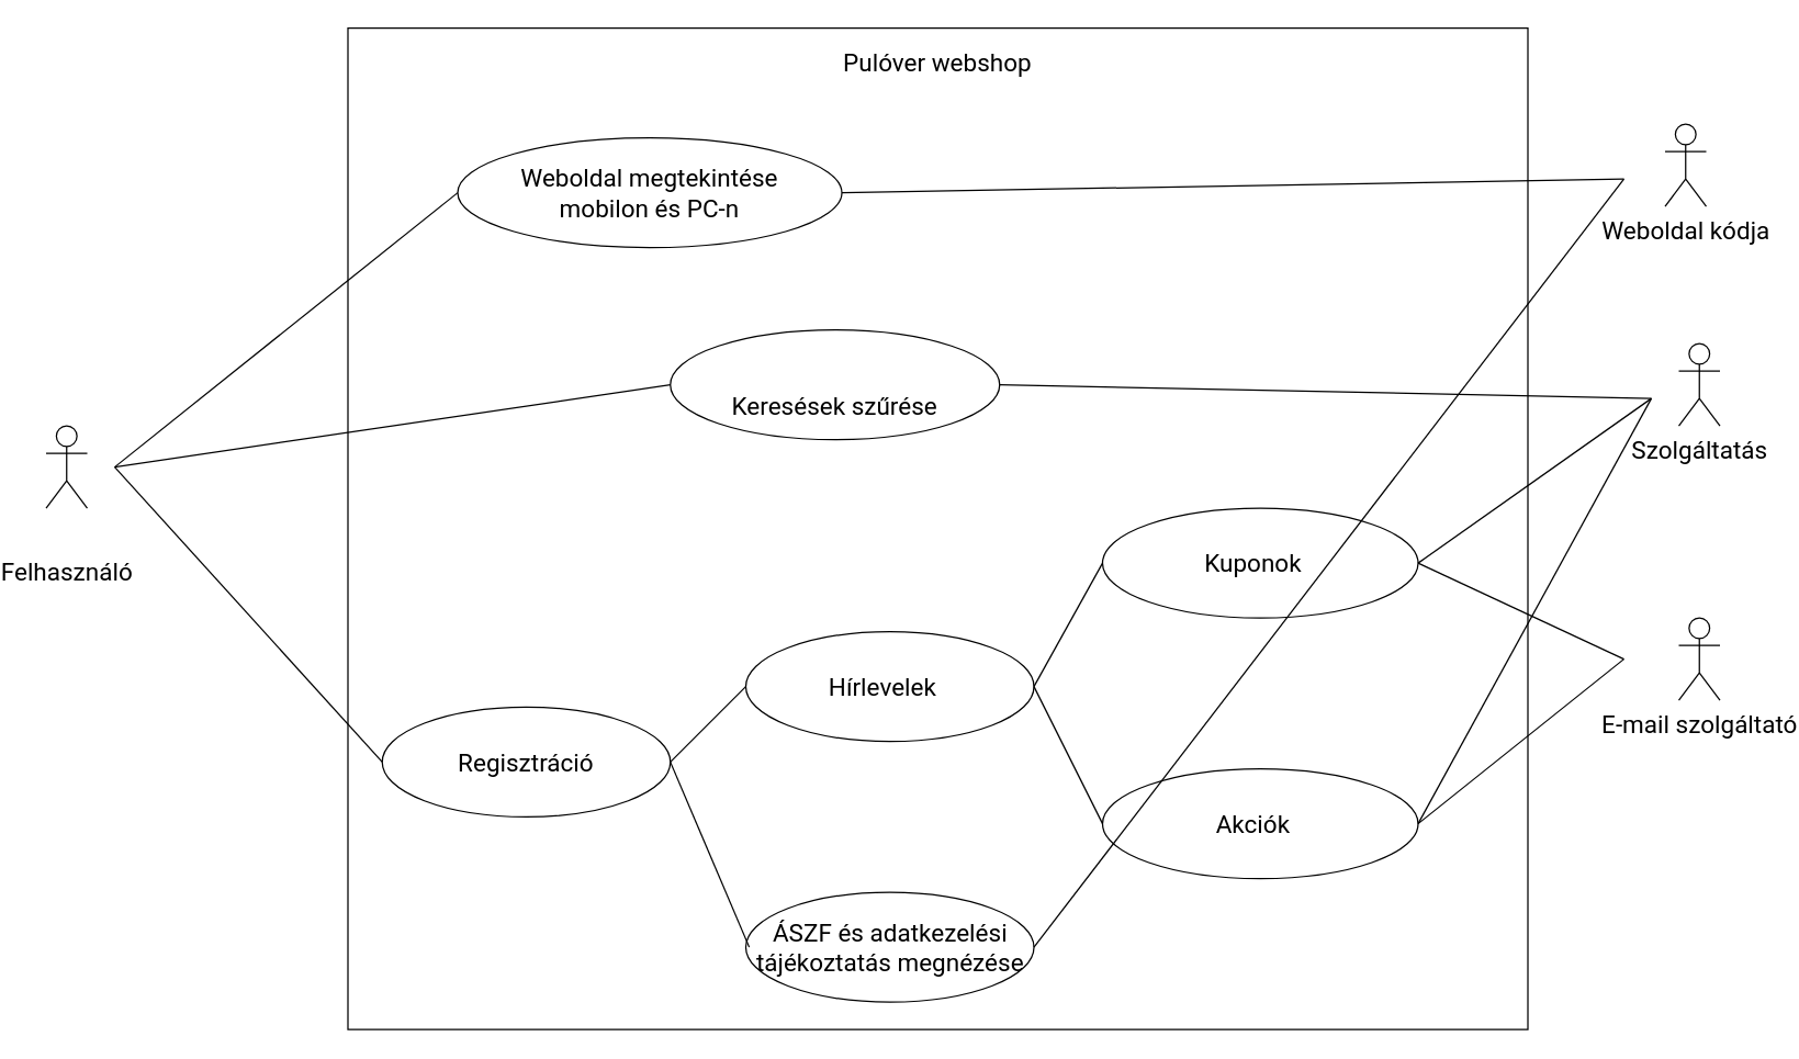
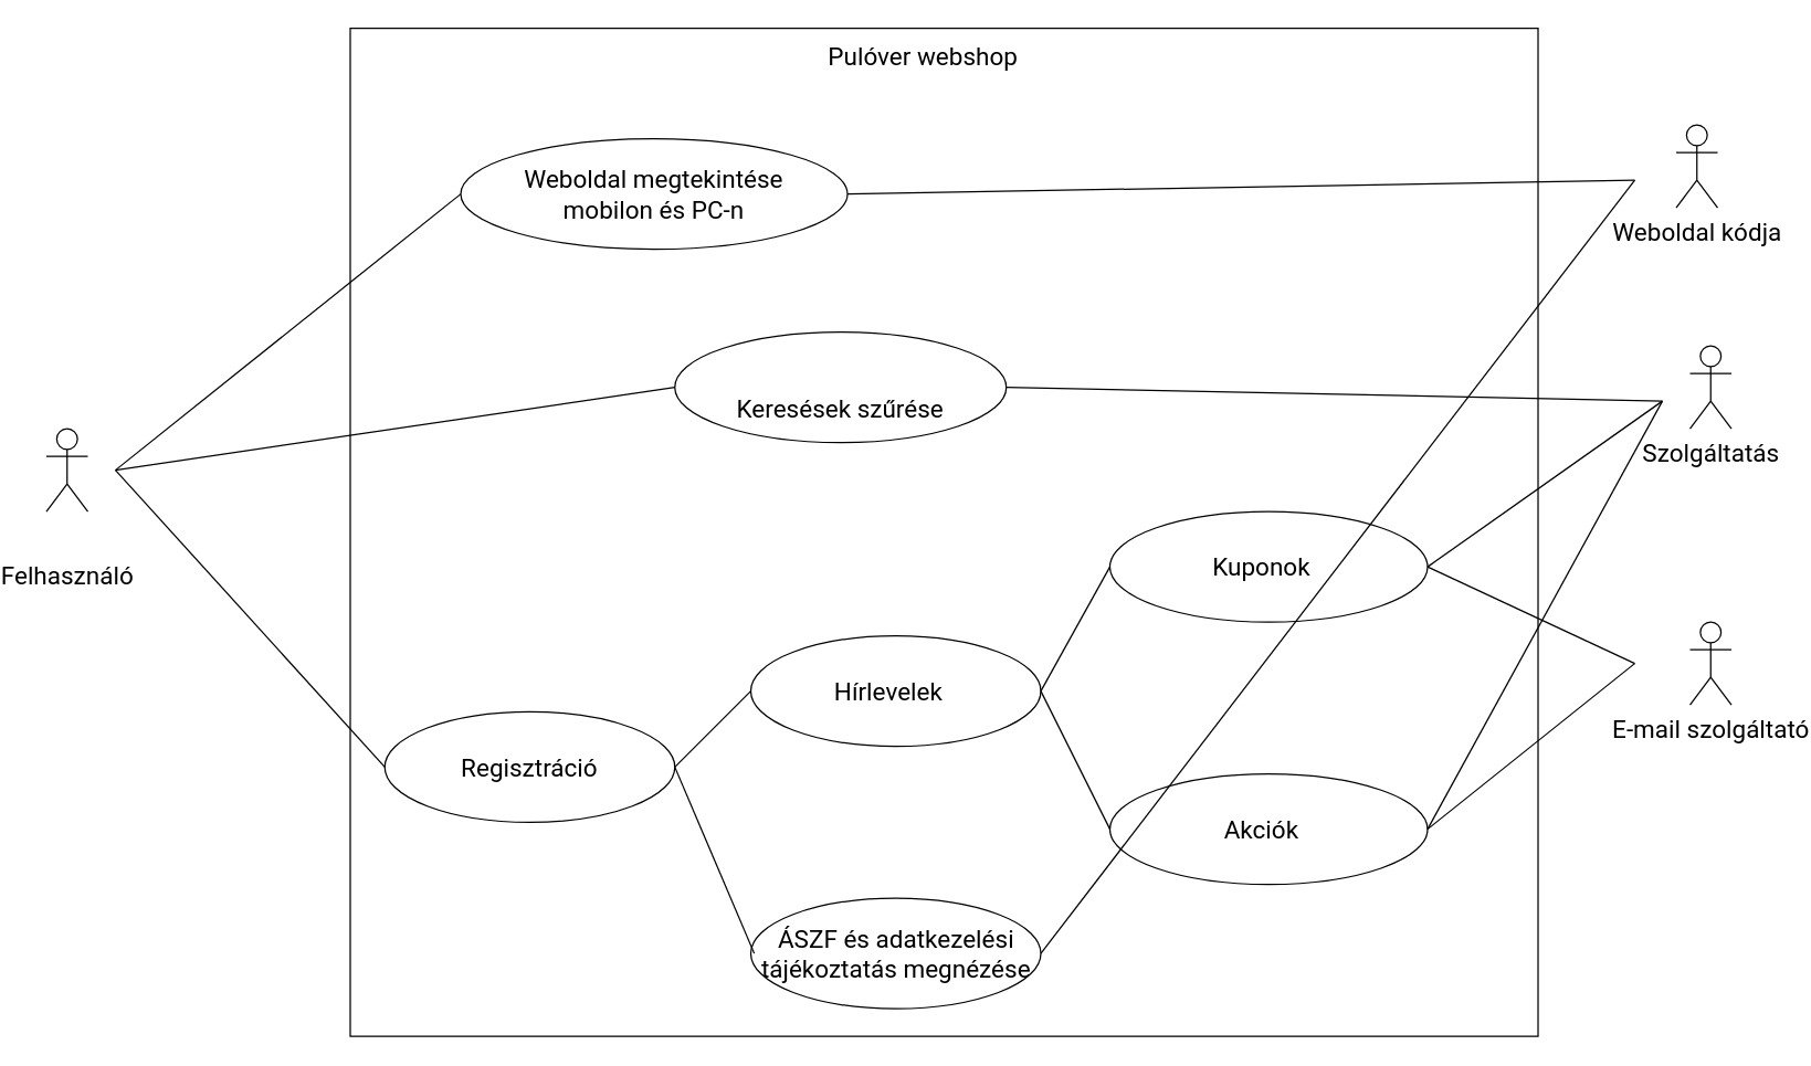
  <mxCell id="0" />
  <mxCell id="1" parent="0" />
  <mxCell id="2" value="Felhasználó" style="shape=umlActor;verticalLabelPosition=bottom;verticalAlign=bottom;outlineConnect=0;fontSize=18;fontFamily=Roboto;fontSource=https%3A%2F%2Ffonts.googleapis.com%2Fcss%3Ffamily%3DRoboto;html=1;align=center;rounded=0;" vertex="1" parent="1"><mxGeometry x="20" y="310" width="30" height="60" as="geometry" /></mxCell>
  <mxCell id="3" value="" style="rounded=0;whiteSpace=wrap;html=1;" vertex="1" parent="1"><mxGeometry x="240" y="20" width="860" height="730" as="geometry" /></mxCell>
- <mxCell id="4" value="Pulóver webshop" style="text;html=1;align=center;verticalAlign=middle;whiteSpace=wrap;rounded=0;fontFamily=Roboto;fontSource=https%3A%2F%2Ffonts.googleapis.com%2Fcss%3Ffamily%3DRoboto;fontSize=18;" vertex="1" parent="1"><mxGeometry x="565" y="30" width="210" height="30" as="geometry" /></mxCell>
+ <mxCell id="4" value="Pulóver webshop" style="text;html=1;align=center;verticalAlign=middle;whiteSpace=wrap;rounded=0;fontFamily=Roboto;fontSource=https%3A%2F%2Ffonts.googleapis.com%2Fcss%3Ffamily%3DRoboto;fontSize=18;" vertex="1" parent="1"><mxGeometry x="550" y="25" width="210" height="30" as="geometry" /></mxCell>
  <mxCell id="5" value="" style="ellipse;whiteSpace=wrap;html=1;rounded=0;" vertex="1" parent="1"><mxGeometry x="320" y="100" width="280" height="80" as="geometry" /></mxCell>
  <mxCell id="6" value="Weboldal megtekintése mobilon és PC-n" style="text;html=1;align=center;verticalAlign=middle;whiteSpace=wrap;rounded=0;fontFamily=Roboto;fontSource=https%3A%2F%2Ffonts.googleapis.com%2Fcss%3Ffamily%3DRoboto;fontSize=18;" vertex="1" parent="1"><mxGeometry x="365" y="125" width="190" height="30" as="geometry" /></mxCell>
  <mxCell id="7" value="Weboldal kódja" style="shape=umlActor;verticalLabelPosition=bottom;verticalAlign=top;html=1;outlineConnect=0;fontFamily=Roboto;fontSource=https%3A%2F%2Ffonts.googleapis.com%2Fcss%3Ffamily%3DRoboto;fontSize=18;rounded=0;" vertex="1" parent="1"><mxGeometry x="1200" y="90" width="30" height="60" as="geometry" /></mxCell>
  <mxCell id="8" value="" style="endArrow=none;html=1;rounded=0;entryX=0;entryY=0.5;entryDx=0;entryDy=0;" edge="1" parent="1" target="5"><mxGeometry width="50" height="50" relative="1" as="geometry"><mxPoint x="70" y="340" as="sourcePoint" /><mxPoint x="120" y="290" as="targetPoint" /></mxGeometry></mxCell>
  <mxCell id="9" value="" style="endArrow=none;html=1;rounded=0;exitX=1;exitY=0.5;exitDx=0;exitDy=0;" edge="1" parent="1" source="5"><mxGeometry width="50" height="50" relative="1" as="geometry"><mxPoint x="1130" y="175" as="sourcePoint" /><mxPoint x="1170" y="130" as="targetPoint" /></mxGeometry></mxCell>
  <mxCell id="10" value="" style="ellipse;whiteSpace=wrap;html=1;rounded=0;" vertex="1" parent="1"><mxGeometry x="475" y="240" width="240" height="80" as="geometry" /></mxCell>
  <mxCell id="11" value="Keresések szűrése" style="text;html=1;align=center;verticalAlign=middle;whiteSpace=wrap;rounded=0;fontSize=18;fontFamily=Roboto;fontSource=https%3A%2F%2Ffonts.googleapis.com%2Fcss%3Ffamily%3DRoboto;" vertex="1" parent="1"><mxGeometry x="510" y="280" width="170" height="30" as="geometry" /></mxCell>
  <mxCell id="12" value="Szolgáltatás" style="shape=umlActor;verticalLabelPosition=bottom;verticalAlign=top;html=1;outlineConnect=0;fontSize=18;fontFamily=Roboto;fontSource=https%3A%2F%2Ffonts.googleapis.com%2Fcss%3Ffamily%3DRoboto;rounded=0;" vertex="1" parent="1"><mxGeometry x="1210" y="250" width="30" height="60" as="geometry" /></mxCell>
  <mxCell id="13" value="" style="endArrow=none;html=1;rounded=0;entryX=0;entryY=0.5;entryDx=0;entryDy=0;" edge="1" parent="1" target="10"><mxGeometry width="50" height="50" relative="1" as="geometry"><mxPoint x="70" y="340" as="sourcePoint" /><mxPoint x="120" y="290" as="targetPoint" /></mxGeometry></mxCell>
  <mxCell id="14" value="" style="endArrow=none;html=1;rounded=0;" edge="1" parent="1"><mxGeometry width="50" height="50" relative="1" as="geometry"><mxPoint x="715" y="280" as="sourcePoint" /><mxPoint x="1190" y="290" as="targetPoint" /></mxGeometry></mxCell>
  <mxCell id="15" value="" style="ellipse;whiteSpace=wrap;html=1;rounded=0;" vertex="1" parent="1"><mxGeometry x="530" y="460" width="210" height="80" as="geometry" /></mxCell>
  <mxCell id="16" value="Hírlevelek" style="text;html=1;align=center;verticalAlign=middle;whiteSpace=wrap;rounded=0;fontSize=18;fontFamily=Roboto;fontSource=https%3A%2F%2Ffonts.googleapis.com%2Fcss%3Ffamily%3DRoboto;" vertex="1" parent="1"><mxGeometry x="600" y="485" width="60" height="30" as="geometry" /></mxCell>
  <mxCell id="17" value="" style="ellipse;whiteSpace=wrap;html=1;rounded=0;" vertex="1" parent="1"><mxGeometry x="790" y="370" width="230" height="80" as="geometry" /></mxCell>
  <mxCell id="18" value="" style="ellipse;whiteSpace=wrap;html=1;rounded=0;" vertex="1" parent="1"><mxGeometry x="790" y="560" width="230" height="80" as="geometry" /></mxCell>
  <mxCell id="19" value="Kuponok" style="text;html=1;align=center;verticalAlign=middle;whiteSpace=wrap;rounded=0;fontSize=18;fontFamily=Roboto;fontSource=https%3A%2F%2Ffonts.googleapis.com%2Fcss%3Ffamily%3DRoboto;" vertex="1" parent="1"><mxGeometry x="870" y="395" width="60" height="30" as="geometry" /></mxCell>
  <mxCell id="20" value="Akciók" style="text;html=1;align=center;verticalAlign=middle;whiteSpace=wrap;rounded=0;fontSize=18;fontFamily=Roboto;fontSource=https%3A%2F%2Ffonts.googleapis.com%2Fcss%3Ffamily%3DRoboto;" vertex="1" parent="1"><mxGeometry x="870" y="585" width="60" height="30" as="geometry" /></mxCell>
  <mxCell id="21" value="" style="ellipse;whiteSpace=wrap;html=1;rounded=0;" vertex="1" parent="1"><mxGeometry x="265" y="515" width="210" height="80" as="geometry" /></mxCell>
  <mxCell id="22" value="Regisztráció" style="text;html=1;align=center;verticalAlign=middle;whiteSpace=wrap;rounded=0;fontFamily=Roboto;fontSource=https%3A%2F%2Ffonts.googleapis.com%2Fcss%3Ffamily%3DRoboto;fontSize=18;" vertex="1" parent="1"><mxGeometry x="340" y="540" width="60" height="30" as="geometry" /></mxCell>
  <mxCell id="23" value="" style="endArrow=none;html=1;rounded=0;entryX=0;entryY=0.5;entryDx=0;entryDy=0;" edge="1" parent="1" target="21"><mxGeometry width="50" height="50" relative="1" as="geometry"><mxPoint x="70" y="340" as="sourcePoint" /><mxPoint x="140" y="520" as="targetPoint" /></mxGeometry></mxCell>
  <mxCell id="24" value="" style="endArrow=none;html=1;rounded=0;exitX=1;exitY=0.5;exitDx=0;exitDy=0;entryX=0;entryY=0.5;entryDx=0;entryDy=0;" edge="1" parent="1" source="21" target="15"><mxGeometry width="50" height="50" relative="1" as="geometry"><mxPoint x="80" y="630" as="sourcePoint" /><mxPoint x="130" y="580" as="targetPoint" /></mxGeometry></mxCell>
  <mxCell id="25" value="" style="endArrow=none;html=1;rounded=0;exitX=1;exitY=0.5;exitDx=0;exitDy=0;entryX=0;entryY=0.5;entryDx=0;entryDy=0;" edge="1" parent="1" source="15" target="17"><mxGeometry width="50" height="50" relative="1" as="geometry"><mxPoint x="70" y="640" as="sourcePoint" /><mxPoint x="120" y="590" as="targetPoint" /></mxGeometry></mxCell>
  <mxCell id="26" value="" style="endArrow=none;html=1;rounded=0;entryX=0;entryY=0.5;entryDx=0;entryDy=0;" edge="1" parent="1" target="18"><mxGeometry width="50" height="50" relative="1" as="geometry"><mxPoint x="740" y="500" as="sourcePoint" /><mxPoint x="100" y="580" as="targetPoint" /></mxGeometry></mxCell>
  <mxCell id="27" value="" style="ellipse;whiteSpace=wrap;html=1;rounded=0;" vertex="1" parent="1"><mxGeometry x="530" y="650" width="210" height="80" as="geometry" /></mxCell>
  <mxCell id="28" value="ÁSZF és adatkezelési tájékoztatás megnézése" style="text;html=1;align=center;verticalAlign=middle;whiteSpace=wrap;rounded=0;fontSize=18;fontFamily=Roboto;fontSource=https%3A%2F%2Ffonts.googleapis.com%2Fcss%3Ffamily%3DRoboto;" vertex="1" parent="1"><mxGeometry x="532.5" y="675" width="205" height="30" as="geometry" /></mxCell>
  <mxCell id="29" value="" style="endArrow=none;html=1;rounded=0;exitX=1;exitY=0.5;exitDx=0;exitDy=0;entryX=0;entryY=0.5;entryDx=0;entryDy=0;" edge="1" parent="1" source="21" target="28"><mxGeometry width="50" height="50" relative="1" as="geometry"><mxPoint x="100" y="650" as="sourcePoint" /><mxPoint x="150" y="600" as="targetPoint" /></mxGeometry></mxCell>
  <mxCell id="30" value="" style="endArrow=none;html=1;rounded=0;exitX=1;exitY=0.5;exitDx=0;exitDy=0;" edge="1" parent="1" source="17"><mxGeometry width="50" height="50" relative="1" as="geometry"><mxPoint x="110" y="650" as="sourcePoint" /><mxPoint x="1190" y="290" as="targetPoint" /></mxGeometry></mxCell>
  <mxCell id="31" value="" style="endArrow=none;html=1;rounded=0;exitX=1;exitY=0.5;exitDx=0;exitDy=0;" edge="1" parent="1" source="18"><mxGeometry width="50" height="50" relative="1" as="geometry"><mxPoint x="100" y="660" as="sourcePoint" /><mxPoint x="1190" y="290" as="targetPoint" /></mxGeometry></mxCell>
  <mxCell id="32" value="E-mail szolgáltató" style="shape=umlActor;verticalLabelPosition=bottom;verticalAlign=top;html=1;outlineConnect=0;fontSize=18;fontFamily=Roboto;fontSource=https%3A%2F%2Ffonts.googleapis.com%2Fcss%3Ffamily%3DRoboto;rounded=0;" vertex="1" parent="1"><mxGeometry x="1210" y="450" width="30" height="60" as="geometry" /></mxCell>
  <mxCell id="33" value="" style="endArrow=none;html=1;rounded=0;exitX=1;exitY=0.5;exitDx=0;exitDy=0;" edge="1" parent="1" source="17"><mxGeometry width="50" height="50" relative="1" as="geometry"><mxPoint x="110" y="670" as="sourcePoint" /><mxPoint x="1170" y="480" as="targetPoint" /></mxGeometry></mxCell>
  <mxCell id="34" value="" style="endArrow=none;html=1;rounded=0;exitX=1;exitY=0.5;exitDx=0;exitDy=0;" edge="1" parent="1" source="18"><mxGeometry width="50" height="50" relative="1" as="geometry"><mxPoint x="70" y="640" as="sourcePoint" /><mxPoint x="1170" y="480" as="targetPoint" /></mxGeometry></mxCell>
  <mxCell id="35" value="" style="endArrow=none;html=1;rounded=0;" edge="1" parent="1"><mxGeometry width="50" height="50" relative="1" as="geometry"><mxPoint x="740" y="690" as="sourcePoint" /><mxPoint x="1170" y="130" as="targetPoint" /></mxGeometry></mxCell>
